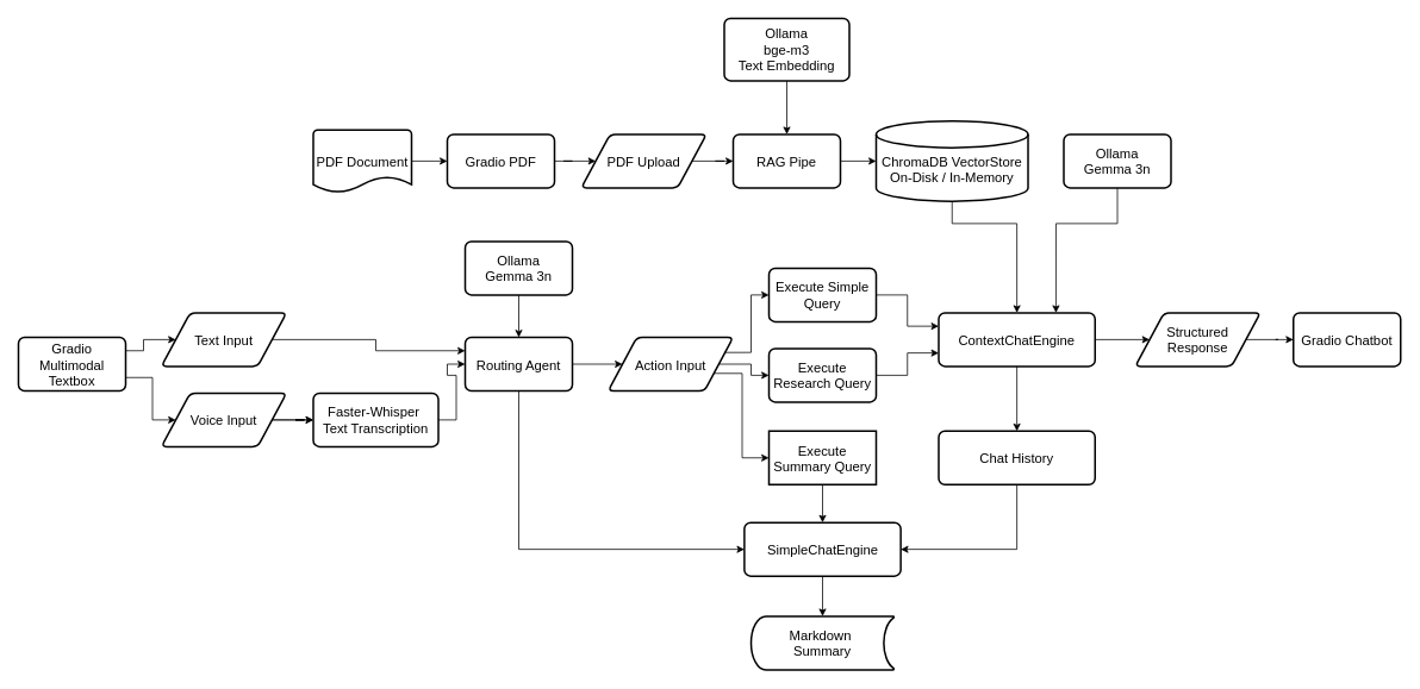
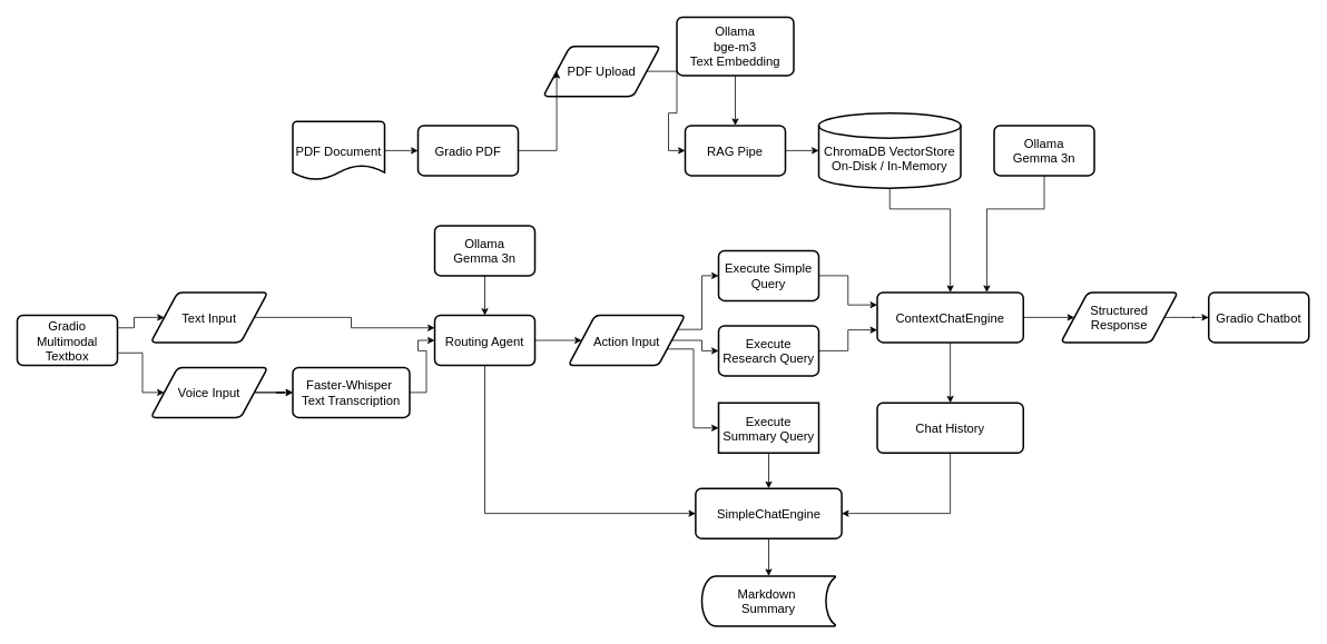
  <mxCell id="0" />
  <mxCell id="1" parent="0" />
  <mxCell id="2" style="edgeStyle=orthogonalEdgeStyle;rounded=0;orthogonalLoop=1;jettySize=auto;html=1;exitX=1;exitY=0.5;exitDx=0;exitDy=0;entryX=0;entryY=0.25;entryDx=0;entryDy=0;" edge="1" parent="1" source="3" target="19"><mxGeometry relative="1" as="geometry" /></mxCell>
  <mxCell id="3" value="Text Input" style="shape=parallelogram;html=1;strokeWidth=2;perimeter=parallelogramPerimeter;whiteSpace=wrap;rounded=1;arcSize=12;size=0.23;fontSize=15;" vertex="1" parent="1"><mxGeometry x="180" y="350" width="140" height="60" as="geometry" /></mxCell>
  <mxCell id="4" style="edgeStyle=orthogonalEdgeStyle;rounded=0;orthogonalLoop=1;jettySize=auto;html=1;exitX=1;exitY=0.5;exitDx=0;exitDy=0;entryX=0;entryY=0.5;entryDx=0;entryDy=0;" edge="1" parent="1" source="6" target="16"><mxGeometry relative="1" as="geometry" /></mxCell>
  <mxCell id="5" value="" style="edgeStyle=orthogonalEdgeStyle;rounded=0;orthogonalLoop=1;jettySize=auto;html=1;" edge="1" parent="1" source="6" target="16"><mxGeometry relative="1" as="geometry" /></mxCell>
  <mxCell id="6" value="Voice Input" style="shape=parallelogram;html=1;strokeWidth=2;perimeter=parallelogramPerimeter;whiteSpace=wrap;rounded=1;arcSize=12;size=0.23;fontSize=15;" vertex="1" parent="1"><mxGeometry x="180" y="440" width="140" height="60" as="geometry" /></mxCell>
  <mxCell id="7" style="edgeStyle=orthogonalEdgeStyle;rounded=0;orthogonalLoop=1;jettySize=auto;html=1;exitX=1;exitY=0.5;exitDx=0;exitDy=0;entryX=0;entryY=0.5;entryDx=0;entryDy=0;" edge="1" parent="1" source="8" target="9"><mxGeometry relative="1" as="geometry" /></mxCell>
- <mxCell id="8" value="PDF Upload" style="shape=parallelogram;html=1;strokeWidth=2;perimeter=parallelogramPerimeter;whiteSpace=wrap;rounded=1;arcSize=12;size=0.23;fontSize=15;" vertex="1" parent="1"><mxGeometry x="650" y="150" width="140" height="60" as="geometry" /></mxCell>
+ <mxCell id="8" value="PDF Upload" style="shape=parallelogram;html=1;strokeWidth=2;perimeter=parallelogramPerimeter;whiteSpace=wrap;rounded=1;arcSize=12;size=0.23;fontSize=15;" vertex="1" parent="1"><mxGeometry x="650" y="55" width="140" height="60" as="geometry" /></mxCell>
  <mxCell id="9" value="&lt;font style=&quot;font-size: 15px;&quot;&gt;RAG Pipe&lt;/font&gt;" style="rounded=1;whiteSpace=wrap;html=1;absoluteArcSize=1;arcSize=14;strokeWidth=2;" vertex="1" parent="1"><mxGeometry x="820" y="150" width="120" height="60" as="geometry" /></mxCell>
  <mxCell id="10" style="edgeStyle=orthogonalEdgeStyle;rounded=0;orthogonalLoop=1;jettySize=auto;html=1;exitX=0.5;exitY=1;exitDx=0;exitDy=0;exitPerimeter=0;entryX=0.5;entryY=0;entryDx=0;entryDy=0;" edge="1" parent="1" source="11" target="32"><mxGeometry relative="1" as="geometry"><Array as="points"><mxPoint x="1065" y="250" /><mxPoint x="1138" y="250" /></Array></mxGeometry></mxCell>
  <mxCell id="11" value="&lt;div&gt;&lt;font style=&quot;font-size: 15px;&quot;&gt;&lt;br&gt;&lt;/font&gt;&lt;/div&gt;&lt;font style=&quot;font-size: 15px;&quot;&gt;ChromaDB VectorStore&lt;/font&gt;&lt;div&gt;&lt;font style=&quot;font-size: 15px;&quot;&gt;On-Disk / In-Memory&lt;/font&gt;&lt;/div&gt;" style="strokeWidth=2;html=1;shape=mxgraph.flowchart.database;whiteSpace=wrap;" vertex="1" parent="1"><mxGeometry x="980" y="135" width="170" height="90" as="geometry" /></mxCell>
  <mxCell id="12" style="edgeStyle=orthogonalEdgeStyle;rounded=0;orthogonalLoop=1;jettySize=auto;html=1;exitX=1;exitY=0.5;exitDx=0;exitDy=0;exitPerimeter=0;" edge="1" parent="1" source="13" target="45"><mxGeometry relative="1" as="geometry" /></mxCell>
  <mxCell id="13" value="&lt;font style=&quot;font-size: 15px;&quot;&gt;PDF Document&lt;/font&gt;" style="strokeWidth=2;html=1;shape=mxgraph.flowchart.document2;whiteSpace=wrap;size=0.25;" vertex="1" parent="1"><mxGeometry x="350" y="145" width="110" height="70" as="geometry" /></mxCell>
  <mxCell id="14" style="edgeStyle=orthogonalEdgeStyle;rounded=0;orthogonalLoop=1;jettySize=auto;html=1;exitX=1;exitY=0.5;exitDx=0;exitDy=0;entryX=0;entryY=0.5;entryDx=0;entryDy=0;entryPerimeter=0;" edge="1" parent="1" source="9" target="11"><mxGeometry relative="1" as="geometry" /></mxCell>
  <mxCell id="15" style="edgeStyle=orthogonalEdgeStyle;rounded=0;orthogonalLoop=1;jettySize=auto;html=1;exitX=1;exitY=0.5;exitDx=0;exitDy=0;entryX=0;entryY=0.5;entryDx=0;entryDy=0;" edge="1" parent="1" source="16" target="19"><mxGeometry relative="1" as="geometry" /></mxCell>
  <mxCell id="16" value="&lt;span style=&quot;font-size: 15px;&quot;&gt;Faster-Whisper&amp;nbsp;&lt;/span&gt;&lt;div&gt;&lt;span style=&quot;font-size: 15px;&quot;&gt;Text Transcription&lt;/span&gt;&lt;/div&gt;" style="rounded=1;whiteSpace=wrap;html=1;absoluteArcSize=1;arcSize=14;strokeWidth=2;" vertex="1" parent="1"><mxGeometry x="350" y="440" width="140" height="60" as="geometry" /></mxCell>
  <mxCell id="17" style="edgeStyle=orthogonalEdgeStyle;rounded=0;orthogonalLoop=1;jettySize=auto;html=1;exitX=1;exitY=0.5;exitDx=0;exitDy=0;entryX=0;entryY=0.5;entryDx=0;entryDy=0;" edge="1" parent="1" source="19" target="23"><mxGeometry relative="1" as="geometry" /></mxCell>
  <mxCell id="18" style="edgeStyle=orthogonalEdgeStyle;rounded=0;orthogonalLoop=1;jettySize=auto;html=1;exitX=0.5;exitY=1;exitDx=0;exitDy=0;entryX=0;entryY=0.5;entryDx=0;entryDy=0;" edge="1" parent="1" source="19" target="33"><mxGeometry relative="1" as="geometry" /></mxCell>
  <mxCell id="19" value="&lt;span style=&quot;font-size: 15px;&quot;&gt;Routing Agent&lt;/span&gt;" style="rounded=1;whiteSpace=wrap;html=1;absoluteArcSize=1;arcSize=14;strokeWidth=2;" vertex="1" parent="1"><mxGeometry x="520" y="377.5" width="120" height="60" as="geometry" /></mxCell>
  <mxCell id="20" style="edgeStyle=orthogonalEdgeStyle;rounded=0;orthogonalLoop=1;jettySize=auto;html=1;exitX=1;exitY=0.25;exitDx=0;exitDy=0;entryX=0;entryY=0.5;entryDx=0;entryDy=0;" edge="1" parent="1" source="23" target="25"><mxGeometry relative="1" as="geometry" /></mxCell>
  <mxCell id="21" style="edgeStyle=orthogonalEdgeStyle;rounded=0;orthogonalLoop=1;jettySize=auto;html=1;exitX=1;exitY=0.5;exitDx=0;exitDy=0;entryX=0;entryY=0.5;entryDx=0;entryDy=0;" edge="1" parent="1" source="23" target="29"><mxGeometry relative="1" as="geometry" /></mxCell>
  <mxCell id="22" style="edgeStyle=orthogonalEdgeStyle;rounded=0;orthogonalLoop=1;jettySize=auto;html=1;exitX=1;exitY=0.75;exitDx=0;exitDy=0;entryX=0;entryY=0.5;entryDx=0;entryDy=0;" edge="1" parent="1" source="23" target="27"><mxGeometry relative="1" as="geometry"><Array as="points"><mxPoint x="830" y="418" /><mxPoint x="830" y="513" /></Array></mxGeometry></mxCell>
  <mxCell id="23" value="Action Input" style="shape=parallelogram;html=1;strokeWidth=2;perimeter=parallelogramPerimeter;whiteSpace=wrap;rounded=1;arcSize=12;size=0.23;fontSize=15;" vertex="1" parent="1"><mxGeometry x="680" y="377.5" width="140" height="60" as="geometry" /></mxCell>
  <mxCell id="24" style="edgeStyle=orthogonalEdgeStyle;rounded=0;orthogonalLoop=1;jettySize=auto;html=1;exitX=1;exitY=0.5;exitDx=0;exitDy=0;entryX=0;entryY=0.25;entryDx=0;entryDy=0;" edge="1" parent="1" source="25" target="32"><mxGeometry relative="1" as="geometry" /></mxCell>
  <mxCell id="25" value="&lt;span style=&quot;font-size: 15px;&quot;&gt;Execute Simple Query&lt;/span&gt;" style="rounded=1;whiteSpace=wrap;html=1;absoluteArcSize=1;arcSize=14;strokeWidth=2;" vertex="1" parent="1"><mxGeometry x="860" y="300" width="120" height="60" as="geometry" /></mxCell>
  <mxCell id="26" style="edgeStyle=orthogonalEdgeStyle;rounded=0;orthogonalLoop=1;jettySize=auto;html=1;exitX=0.5;exitY=1;exitDx=0;exitDy=0;entryX=0.5;entryY=0;entryDx=0;entryDy=0;" edge="1" parent="1" source="27" target="33"><mxGeometry relative="1" as="geometry" /></mxCell>
  <mxCell id="27" value="&lt;span style=&quot;font-size: 15px;&quot;&gt;Execute Summary Query&lt;/span&gt;" style="whiteSpace=wrap;html=1;absoluteArcSize=1;arcSize=14;strokeWidth=2;rounded=0;" vertex="1" parent="1"><mxGeometry x="860" y="482.5" width="120" height="60" as="geometry" /></mxCell>
  <mxCell id="28" style="edgeStyle=orthogonalEdgeStyle;rounded=0;orthogonalLoop=1;jettySize=auto;html=1;exitX=1;exitY=0.5;exitDx=0;exitDy=0;entryX=0;entryY=0.75;entryDx=0;entryDy=0;" edge="1" parent="1" source="29" target="32"><mxGeometry relative="1" as="geometry" /></mxCell>
  <mxCell id="29" value="&lt;span style=&quot;font-size: 15px;&quot;&gt;Execute Research Query&lt;/span&gt;" style="rounded=1;whiteSpace=wrap;html=1;absoluteArcSize=1;arcSize=14;strokeWidth=2;" vertex="1" parent="1"><mxGeometry x="860" y="390" width="120" height="60" as="geometry" /></mxCell>
  <mxCell id="30" style="edgeStyle=orthogonalEdgeStyle;rounded=0;orthogonalLoop=1;jettySize=auto;html=1;exitX=0.5;exitY=1;exitDx=0;exitDy=0;entryX=0.5;entryY=0;entryDx=0;entryDy=0;" edge="1" parent="1" source="32" target="35"><mxGeometry relative="1" as="geometry" /></mxCell>
  <mxCell id="31" style="edgeStyle=orthogonalEdgeStyle;rounded=0;orthogonalLoop=1;jettySize=auto;html=1;exitX=1;exitY=0.5;exitDx=0;exitDy=0;entryX=0;entryY=0.5;entryDx=0;entryDy=0;" edge="1" parent="1" source="32" target="39"><mxGeometry relative="1" as="geometry" /></mxCell>
  <mxCell id="32" value="&lt;span&gt;ContextChatEngine&lt;/span&gt;" style="rounded=1;whiteSpace=wrap;html=1;absoluteArcSize=1;arcSize=14;strokeWidth=2;fontSize=15;" vertex="1" parent="1"><mxGeometry x="1050" y="350" width="175" height="60" as="geometry" /></mxCell>
  <mxCell id="33" value="SimpleChatEngine" style="rounded=1;whiteSpace=wrap;html=1;absoluteArcSize=1;arcSize=14;strokeWidth=2;fontSize=15;" vertex="1" parent="1"><mxGeometry x="832.5" y="585" width="175" height="60" as="geometry" /></mxCell>
  <mxCell id="34" style="edgeStyle=orthogonalEdgeStyle;rounded=0;orthogonalLoop=1;jettySize=auto;html=1;exitX=0.5;exitY=1;exitDx=0;exitDy=0;entryX=1;entryY=0.5;entryDx=0;entryDy=0;" edge="1" parent="1" source="35" target="33"><mxGeometry relative="1" as="geometry" /></mxCell>
  <mxCell id="35" value="Chat History" style="rounded=1;whiteSpace=wrap;html=1;absoluteArcSize=1;arcSize=14;strokeWidth=2;fontSize=15;" vertex="1" parent="1"><mxGeometry x="1050" y="482.5" width="175" height="60" as="geometry" /></mxCell>
  <mxCell id="36" value="&lt;font style=&quot;font-size: 15px;&quot;&gt;Markdown&amp;nbsp;&lt;/font&gt;&lt;div&gt;&lt;font style=&quot;font-size: 15px;&quot;&gt;Summary&lt;/font&gt;&lt;/div&gt;" style="strokeWidth=2;html=1;shape=mxgraph.flowchart.stored_data;whiteSpace=wrap;" vertex="1" parent="1"><mxGeometry x="840" y="690" width="160" height="60" as="geometry" /></mxCell>
  <mxCell id="37" style="edgeStyle=orthogonalEdgeStyle;rounded=0;orthogonalLoop=1;jettySize=auto;html=1;exitX=0.5;exitY=1;exitDx=0;exitDy=0;entryX=0.5;entryY=0;entryDx=0;entryDy=0;entryPerimeter=0;" edge="1" parent="1" source="33" target="36"><mxGeometry relative="1" as="geometry" /></mxCell>
  <mxCell id="38" style="edgeStyle=orthogonalEdgeStyle;rounded=0;orthogonalLoop=1;jettySize=auto;html=1;exitX=1;exitY=0.5;exitDx=0;exitDy=0;entryX=0;entryY=0.5;entryDx=0;entryDy=0;" edge="1" parent="1" source="39" target="43"><mxGeometry relative="1" as="geometry" /></mxCell>
  <mxCell id="39" value="Structured Response" style="shape=parallelogram;html=1;strokeWidth=2;perimeter=parallelogramPerimeter;whiteSpace=wrap;rounded=1;arcSize=12;size=0.23;fontSize=15;" vertex="1" parent="1"><mxGeometry x="1270" y="350" width="140" height="60" as="geometry" /></mxCell>
  <mxCell id="40" style="edgeStyle=orthogonalEdgeStyle;rounded=0;orthogonalLoop=1;jettySize=auto;html=1;exitX=1;exitY=0.25;exitDx=0;exitDy=0;entryX=0;entryY=0.5;entryDx=0;entryDy=0;" edge="1" parent="1" source="42" target="3"><mxGeometry relative="1" as="geometry" /></mxCell>
  <mxCell id="41" style="edgeStyle=orthogonalEdgeStyle;rounded=0;orthogonalLoop=1;jettySize=auto;html=1;exitX=1;exitY=0.75;exitDx=0;exitDy=0;entryX=0;entryY=0.5;entryDx=0;entryDy=0;" edge="1" parent="1" source="42" target="6"><mxGeometry relative="1" as="geometry"><Array as="points"><mxPoint x="170" y="422" /><mxPoint x="170" y="470" /></Array></mxGeometry></mxCell>
  <mxCell id="42" value="&lt;span style=&quot;font-size: 15px;&quot;&gt;Gradio Multimodal Textbox&lt;/span&gt;" style="rounded=1;whiteSpace=wrap;html=1;absoluteArcSize=1;arcSize=14;strokeWidth=2;" vertex="1" parent="1"><mxGeometry x="20" y="377.5" width="120" height="60" as="geometry" /></mxCell>
  <mxCell id="43" value="&lt;span style=&quot;font-size: 15px;&quot;&gt;Gradio Chatbot&lt;/span&gt;" style="rounded=1;whiteSpace=wrap;html=1;absoluteArcSize=1;arcSize=14;strokeWidth=2;" vertex="1" parent="1"><mxGeometry x="1447" y="350" width="120" height="60" as="geometry" /></mxCell>
  <mxCell id="44" style="edgeStyle=orthogonalEdgeStyle;rounded=0;orthogonalLoop=1;jettySize=auto;html=1;exitX=1;exitY=0.5;exitDx=0;exitDy=0;entryX=0;entryY=0.5;entryDx=0;entryDy=0;" edge="1" parent="1" source="45" target="8"><mxGeometry relative="1" as="geometry" /></mxCell>
  <mxCell id="45" value="&lt;span style=&quot;font-size: 15px;&quot;&gt;Gradio PDF&lt;/span&gt;" style="rounded=1;whiteSpace=wrap;html=1;absoluteArcSize=1;arcSize=14;strokeWidth=2;" vertex="1" parent="1"><mxGeometry x="500" y="150" width="120" height="60" as="geometry" /></mxCell>
  <mxCell id="46" style="edgeStyle=orthogonalEdgeStyle;rounded=0;orthogonalLoop=1;jettySize=auto;html=1;exitX=0.5;exitY=1;exitDx=0;exitDy=0;entryX=0.5;entryY=0;entryDx=0;entryDy=0;" edge="1" parent="1" source="47" target="19"><mxGeometry relative="1" as="geometry" /></mxCell>
  <mxCell id="47" value="&lt;span style=&quot;font-size: 15px;&quot;&gt;Ollama&lt;/span&gt;&lt;div&gt;&lt;span style=&quot;font-size: 15px;&quot;&gt;Gemma 3n&lt;/span&gt;&lt;/div&gt;" style="rounded=1;whiteSpace=wrap;html=1;absoluteArcSize=1;arcSize=14;strokeWidth=2;" vertex="1" parent="1"><mxGeometry x="520" y="270" width="120" height="60" as="geometry" /></mxCell>
  <mxCell id="48" style="edgeStyle=orthogonalEdgeStyle;rounded=0;orthogonalLoop=1;jettySize=auto;html=1;exitX=0.5;exitY=1;exitDx=0;exitDy=0;entryX=0.75;entryY=0;entryDx=0;entryDy=0;" edge="1" parent="1" source="49" target="32"><mxGeometry relative="1" as="geometry"><Array as="points"><mxPoint x="1250" y="250" /><mxPoint x="1181" y="250" /></Array></mxGeometry></mxCell>
  <mxCell id="49" value="&lt;span style=&quot;font-size: 15px;&quot;&gt;Ollama&lt;/span&gt;&lt;div&gt;&lt;span style=&quot;font-size: 15px;&quot;&gt;Gemma 3n&lt;/span&gt;&lt;/div&gt;" style="rounded=1;whiteSpace=wrap;html=1;absoluteArcSize=1;arcSize=14;strokeWidth=2;" vertex="1" parent="1"><mxGeometry x="1190" y="150" width="120" height="60" as="geometry" /></mxCell>
  <mxCell id="50" style="edgeStyle=orthogonalEdgeStyle;rounded=0;orthogonalLoop=1;jettySize=auto;html=1;exitX=0.5;exitY=1;exitDx=0;exitDy=0;entryX=0.5;entryY=0;entryDx=0;entryDy=0;" edge="1" parent="1" source="51" target="9"><mxGeometry relative="1" as="geometry" /></mxCell>
  <mxCell id="51" value="&lt;span style=&quot;font-size: 15px;&quot;&gt;Ollama&lt;/span&gt;&lt;div&gt;&lt;span style=&quot;font-size: 15px;&quot;&gt;bge-m3&lt;/span&gt;&lt;/div&gt;&lt;div&gt;&lt;span style=&quot;font-size: 15px;&quot;&gt;Text Embedding&lt;/span&gt;&lt;/div&gt;" style="rounded=1;whiteSpace=wrap;html=1;absoluteArcSize=1;arcSize=14;strokeWidth=2;" vertex="1" parent="1"><mxGeometry x="810" y="20" width="140" height="70" as="geometry" /></mxCell>
